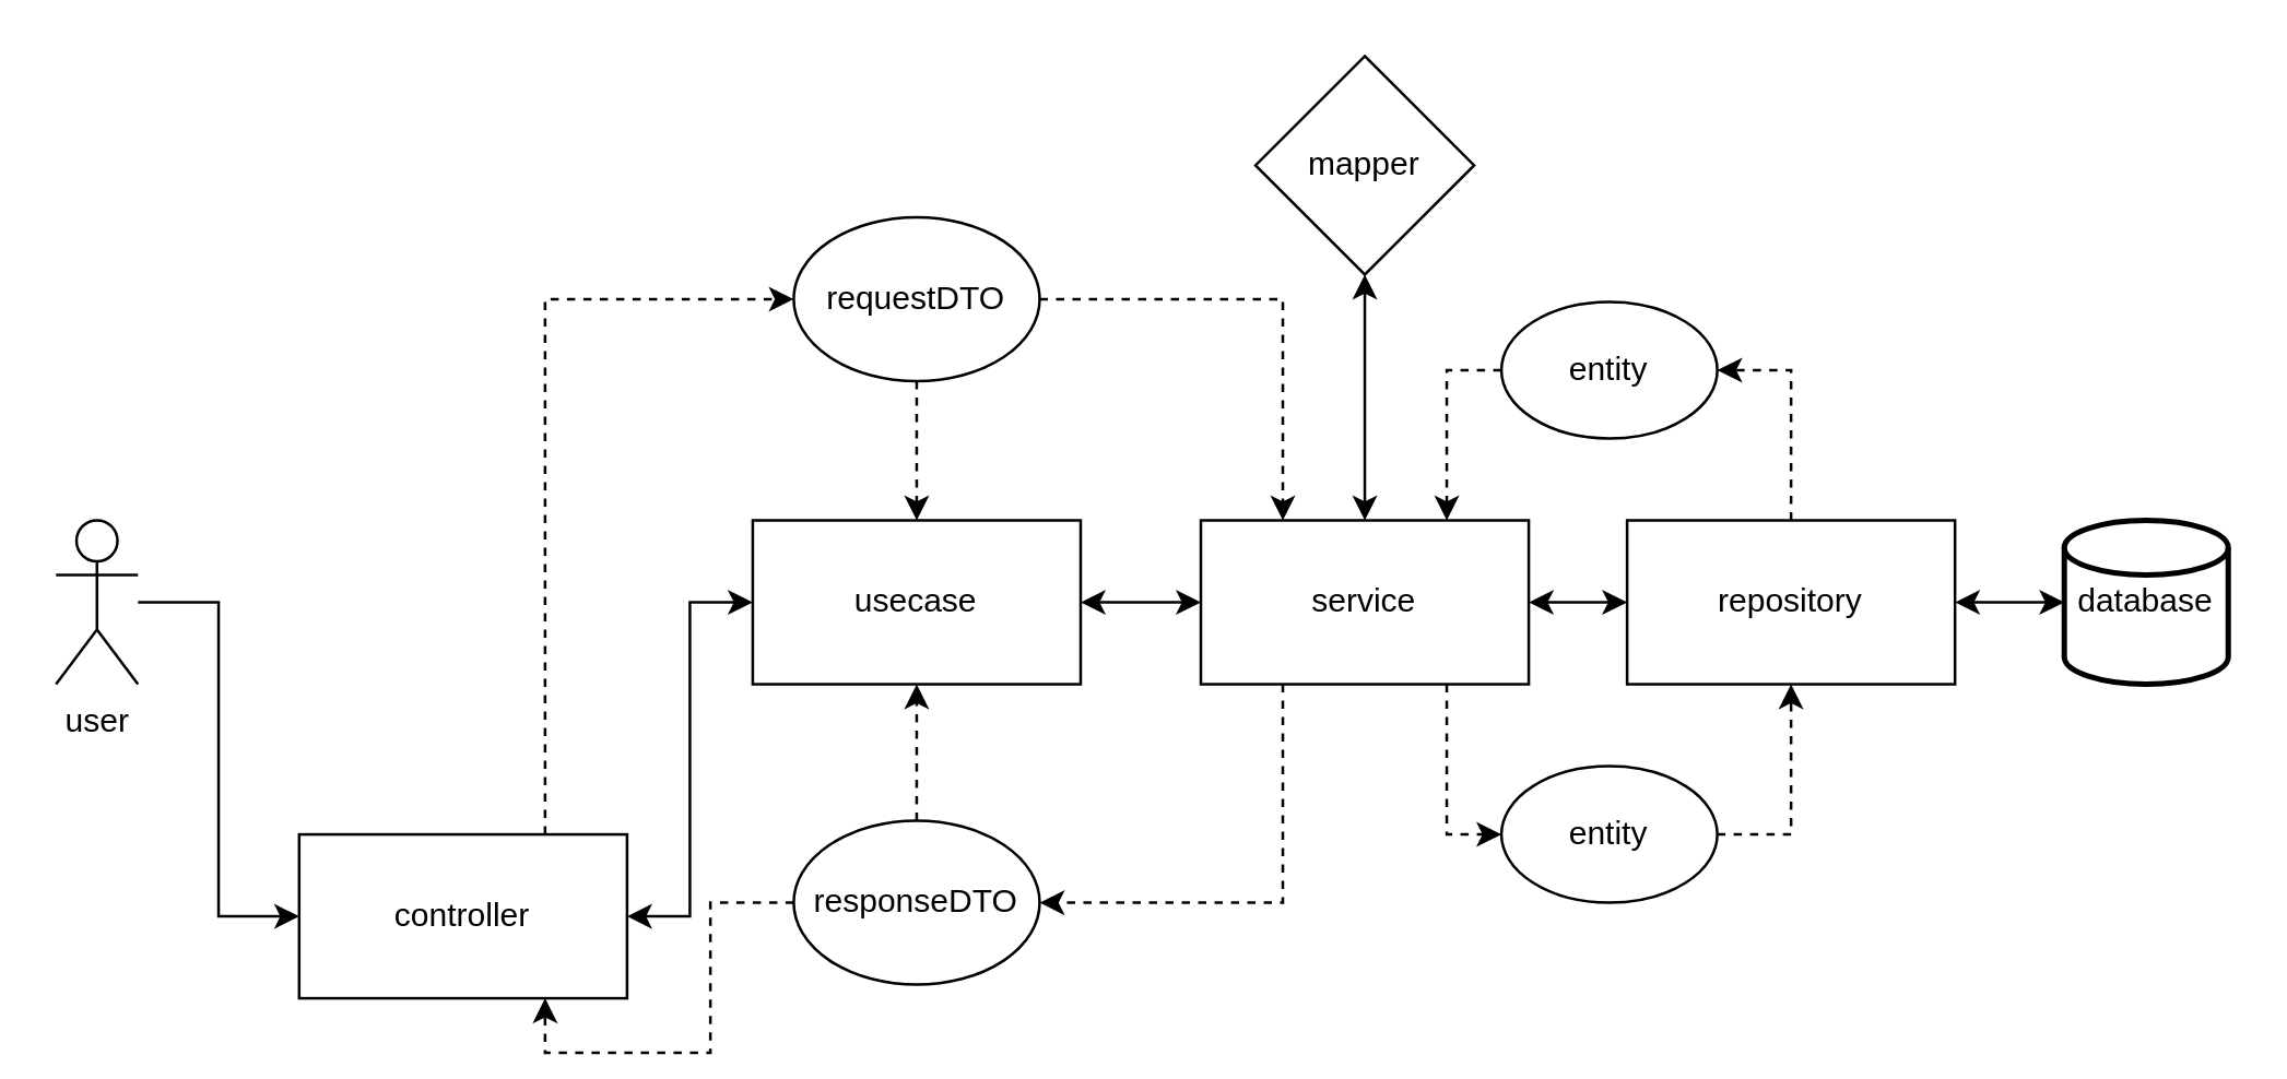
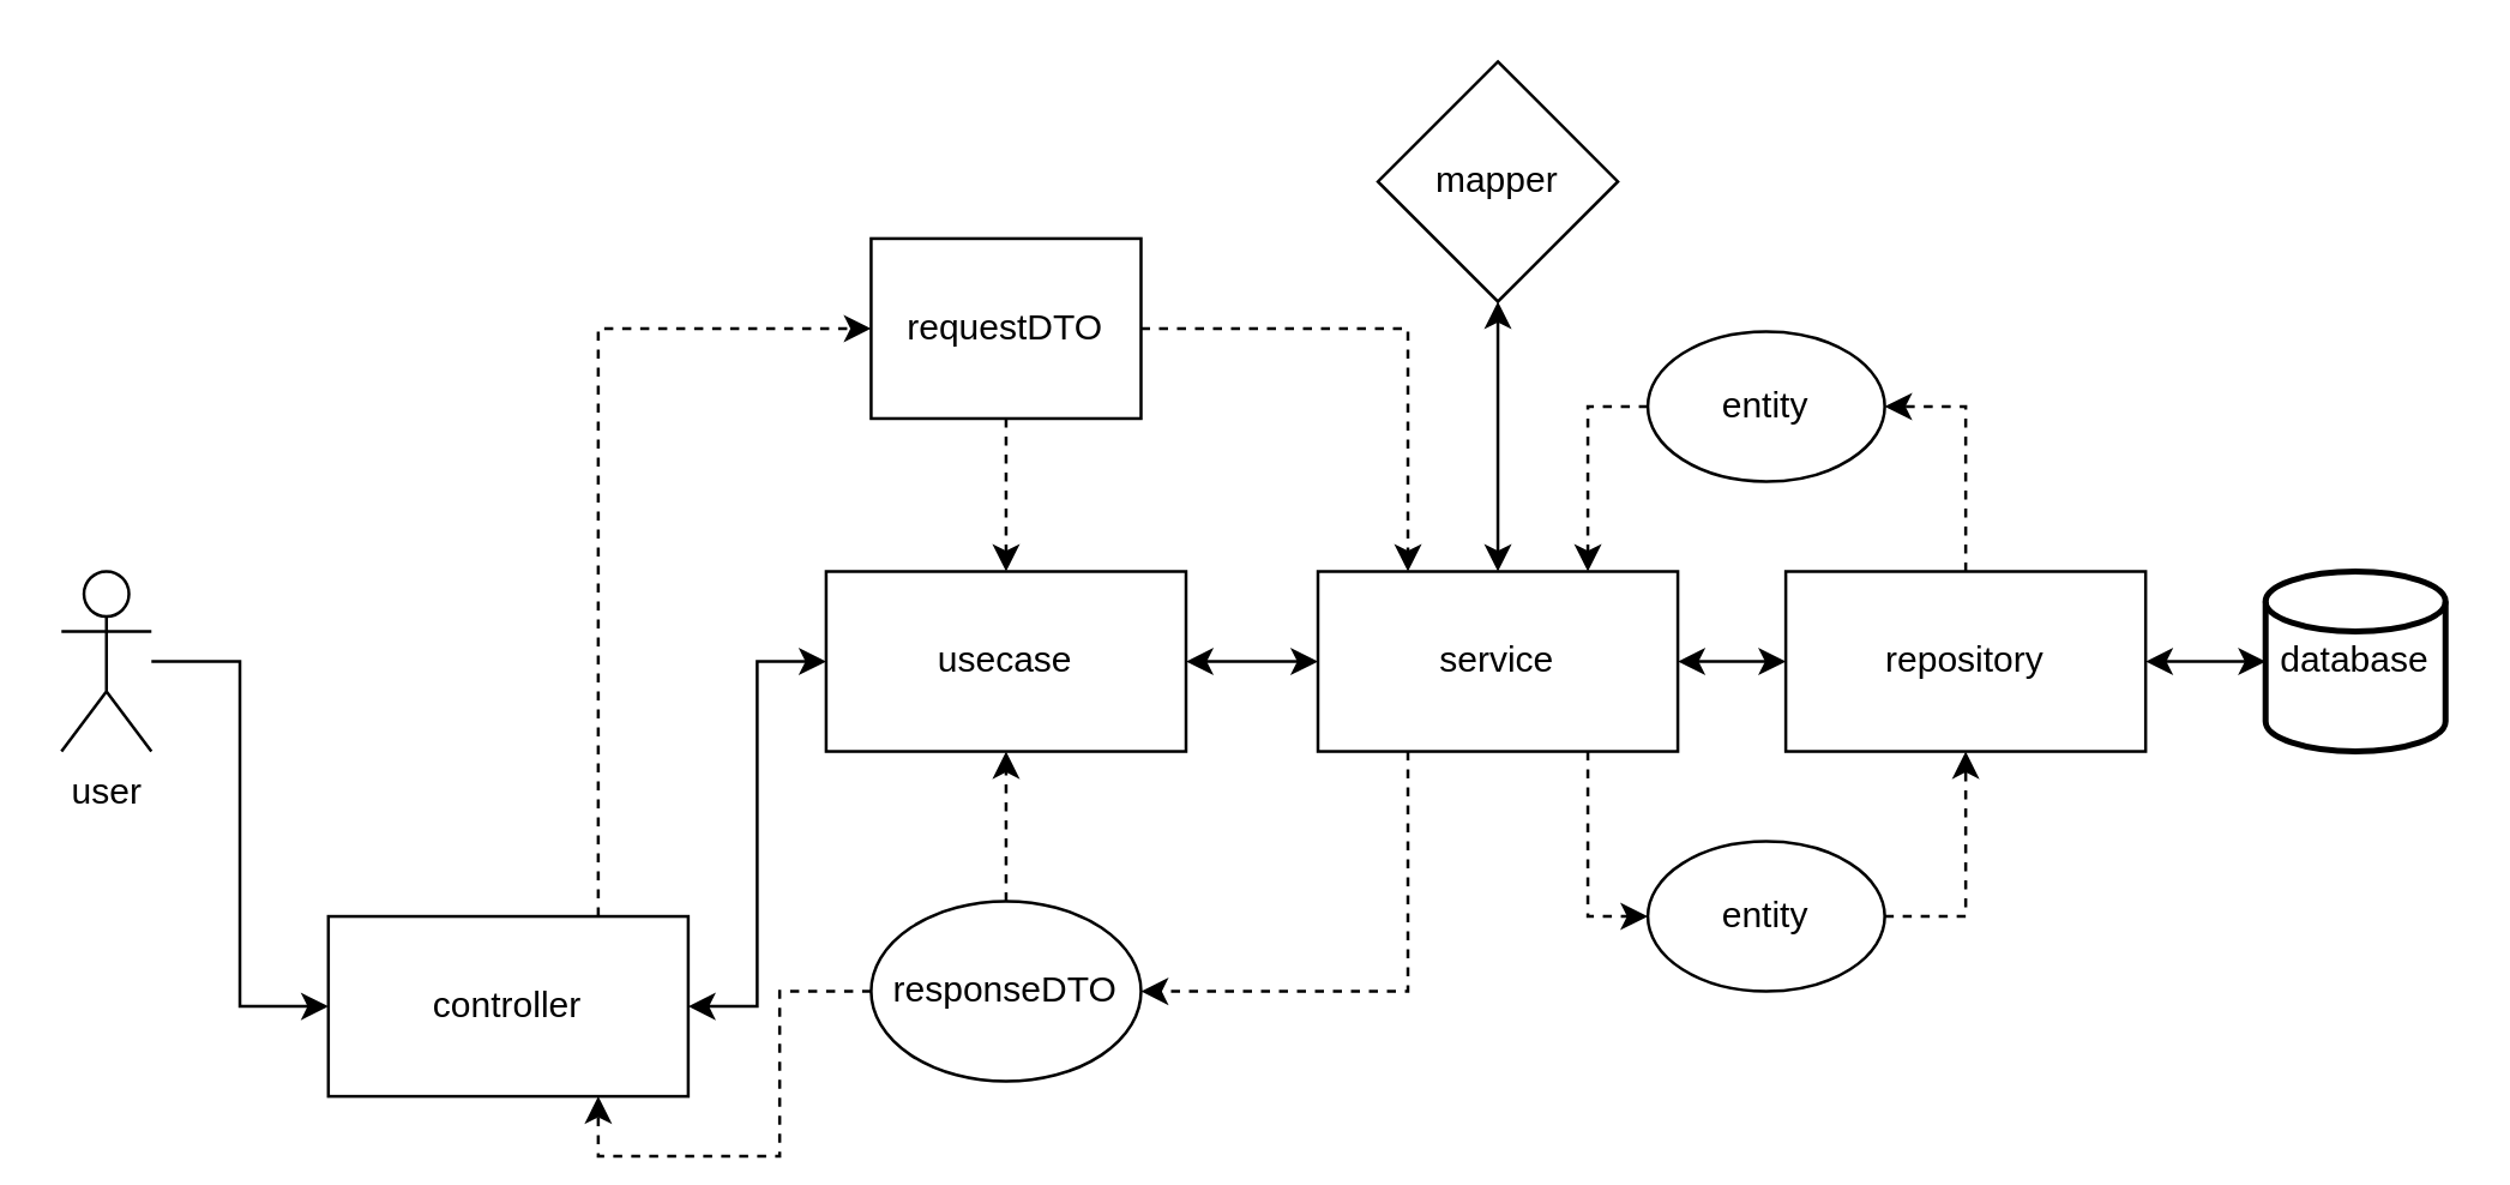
  <mxCell id="0" />
  <mxCell id="1" parent="0" />
  <mxCell id="2" style="edgeStyle=orthogonalEdgeStyle;rounded=0;orthogonalLoop=1;jettySize=auto;html=1;entryX=0;entryY=0.5;entryDx=0;entryDy=0;startArrow=classic;startFill=1;" edge="1" parent="1" source="4" target="6"><mxGeometry relative="1" as="geometry" /></mxCell>
  <mxCell id="3" style="edgeStyle=orthogonalEdgeStyle;rounded=0;orthogonalLoop=1;jettySize=auto;html=1;exitX=0.75;exitY=0;exitDx=0;exitDy=0;entryX=0;entryY=0.5;entryDx=0;entryDy=0;dashed=1;" edge="1" parent="1" source="4" target="17"><mxGeometry relative="1" as="geometry" /></mxCell>
  <mxCell id="4" value="controller" style="rounded=0;whiteSpace=wrap;html=1;" vertex="1" parent="1"><mxGeometry x="109" y="305" width="120" height="60" as="geometry" /></mxCell>
  <mxCell id="5" style="edgeStyle=orthogonalEdgeStyle;rounded=0;orthogonalLoop=1;jettySize=auto;html=1;entryX=0;entryY=0.5;entryDx=0;entryDy=0;startArrow=classic;startFill=1;" edge="1" parent="1" source="6" target="10"><mxGeometry relative="1" as="geometry" /></mxCell>
  <mxCell id="6" value="usecase" style="rounded=0;whiteSpace=wrap;html=1;" vertex="1" parent="1"><mxGeometry x="275" y="190" width="120" height="60" as="geometry" /></mxCell>
  <mxCell id="7" style="edgeStyle=orthogonalEdgeStyle;rounded=0;orthogonalLoop=1;jettySize=auto;html=1;exitX=1;exitY=0.5;exitDx=0;exitDy=0;entryX=0;entryY=0.5;entryDx=0;entryDy=0;startArrow=classic;startFill=1;" edge="1" parent="1" source="10" target="12"><mxGeometry relative="1" as="geometry" /></mxCell>
  <mxCell id="8" style="edgeStyle=orthogonalEdgeStyle;rounded=0;orthogonalLoop=1;jettySize=auto;html=1;exitX=0.25;exitY=1;exitDx=0;exitDy=0;entryX=1;entryY=0.5;entryDx=0;entryDy=0;dashed=1;" edge="1" parent="1" source="10" target="20"><mxGeometry relative="1" as="geometry" /></mxCell>
  <mxCell id="9" style="edgeStyle=orthogonalEdgeStyle;rounded=0;orthogonalLoop=1;jettySize=auto;html=1;exitX=0.75;exitY=1;exitDx=0;exitDy=0;entryX=0;entryY=0.5;entryDx=0;entryDy=0;dashed=1;" edge="1" parent="1" source="10" target="22"><mxGeometry relative="1" as="geometry" /></mxCell>
  <mxCell id="10" value="service" style="rounded=0;whiteSpace=wrap;html=1;" vertex="1" parent="1"><mxGeometry x="439" y="190" width="120" height="60" as="geometry" /></mxCell>
  <mxCell id="11" style="edgeStyle=orthogonalEdgeStyle;rounded=0;orthogonalLoop=1;jettySize=auto;html=1;exitX=0.5;exitY=0;exitDx=0;exitDy=0;entryX=1;entryY=0.5;entryDx=0;entryDy=0;dashed=1;" edge="1" parent="1" source="12" target="24"><mxGeometry relative="1" as="geometry" /></mxCell>
  <mxCell id="12" value="repository" style="rounded=0;whiteSpace=wrap;html=1;" vertex="1" parent="1"><mxGeometry x="595" y="190" width="120" height="60" as="geometry" /></mxCell>
  <mxCell id="13" style="edgeStyle=orthogonalEdgeStyle;rounded=0;orthogonalLoop=1;jettySize=auto;html=1;exitX=0.5;exitY=1;exitDx=0;exitDy=0;entryX=0.5;entryY=0;entryDx=0;entryDy=0;startArrow=classic;startFill=1;" edge="1" parent="1" source="14" target="10"><mxGeometry relative="1" as="geometry" /></mxCell>
  <mxCell id="14" value="mapper" style="rhombus;whiteSpace=wrap;html=1;" vertex="1" parent="1"><mxGeometry x="459" y="20" width="80" height="80" as="geometry" /></mxCell>
  <mxCell id="15" style="edgeStyle=orthogonalEdgeStyle;rounded=0;orthogonalLoop=1;jettySize=auto;html=1;exitX=1;exitY=0.5;exitDx=0;exitDy=0;entryX=0.25;entryY=0;entryDx=0;entryDy=0;dashed=1;" edge="1" parent="1" source="17" target="10"><mxGeometry relative="1" as="geometry" /></mxCell>
  <mxCell id="16" style="edgeStyle=orthogonalEdgeStyle;rounded=0;orthogonalLoop=1;jettySize=auto;html=1;exitX=0.5;exitY=1;exitDx=0;exitDy=0;entryX=0.5;entryY=0;entryDx=0;entryDy=0;dashed=1;" edge="1" parent="1" source="17" target="6"><mxGeometry relative="1" as="geometry" /></mxCell>
- <mxCell id="17" value="requestDTO" style="ellipse;whiteSpace=wrap;html=1;" vertex="1" parent="1"><mxGeometry x="290" y="79" width="90" height="60" as="geometry" /></mxCell>
+ <mxCell id="17" value="requestDTO" style="whiteSpace=wrap;html=1;rounded=0;" vertex="1" parent="1"><mxGeometry x="290" y="79" width="90" height="60" as="geometry" /></mxCell>
  <mxCell id="18" style="edgeStyle=orthogonalEdgeStyle;rounded=0;orthogonalLoop=1;jettySize=auto;html=1;exitX=0;exitY=0.5;exitDx=0;exitDy=0;entryX=0.75;entryY=1;entryDx=0;entryDy=0;dashed=1;" edge="1" parent="1" source="20" target="4"><mxGeometry relative="1" as="geometry" /></mxCell>
  <mxCell id="19" style="edgeStyle=orthogonalEdgeStyle;rounded=0;orthogonalLoop=1;jettySize=auto;html=1;exitX=0.5;exitY=0;exitDx=0;exitDy=0;entryX=0.5;entryY=1;entryDx=0;entryDy=0;dashed=1;" edge="1" parent="1" source="20" target="6"><mxGeometry relative="1" as="geometry" /></mxCell>
  <mxCell id="20" value="responseDTO" style="ellipse;whiteSpace=wrap;html=1;" vertex="1" parent="1"><mxGeometry x="290" y="300" width="90" height="60" as="geometry" /></mxCell>
  <mxCell id="21" style="edgeStyle=orthogonalEdgeStyle;rounded=0;orthogonalLoop=1;jettySize=auto;html=1;exitX=1;exitY=0.5;exitDx=0;exitDy=0;entryX=0.5;entryY=1;entryDx=0;entryDy=0;dashed=1;" edge="1" parent="1" source="22" target="12"><mxGeometry relative="1" as="geometry" /></mxCell>
  <mxCell id="22" value="entity" style="ellipse;whiteSpace=wrap;html=1;" vertex="1" parent="1"><mxGeometry x="549" y="280" width="79" height="50" as="geometry" /></mxCell>
  <mxCell id="23" style="edgeStyle=orthogonalEdgeStyle;rounded=0;orthogonalLoop=1;jettySize=auto;html=1;exitX=0;exitY=0.5;exitDx=0;exitDy=0;entryX=0.75;entryY=0;entryDx=0;entryDy=0;dashed=1;" edge="1" parent="1" source="24" target="10"><mxGeometry relative="1" as="geometry" /></mxCell>
  <mxCell id="24" value="entity" style="ellipse;whiteSpace=wrap;html=1;" vertex="1" parent="1"><mxGeometry x="549" y="110" width="79" height="50" as="geometry" /></mxCell>
  <mxCell id="25" style="edgeStyle=orthogonalEdgeStyle;rounded=0;orthogonalLoop=1;jettySize=auto;html=1;entryX=0;entryY=0.5;entryDx=0;entryDy=0;" edge="1" parent="1" source="26" target="4"><mxGeometry relative="1" as="geometry" /></mxCell>
  <mxCell id="26" value="user" style="shape=umlActor;verticalLabelPosition=bottom;verticalAlign=top;html=1;outlineConnect=0;" vertex="1" parent="1"><mxGeometry x="20" y="190" width="30" height="60" as="geometry" /></mxCell>
  <mxCell id="27" value="database" style="strokeWidth=2;html=1;shape=mxgraph.flowchart.database;whiteSpace=wrap;" vertex="1" parent="1"><mxGeometry x="755" y="190" width="60" height="60" as="geometry" /></mxCell>
  <mxCell id="28" style="edgeStyle=orthogonalEdgeStyle;rounded=0;orthogonalLoop=1;jettySize=auto;html=1;exitX=1;exitY=0.5;exitDx=0;exitDy=0;entryX=0;entryY=0.5;entryDx=0;entryDy=0;entryPerimeter=0;startArrow=classic;startFill=1;" edge="1" parent="1" source="12" target="27"><mxGeometry relative="1" as="geometry" /></mxCell>
